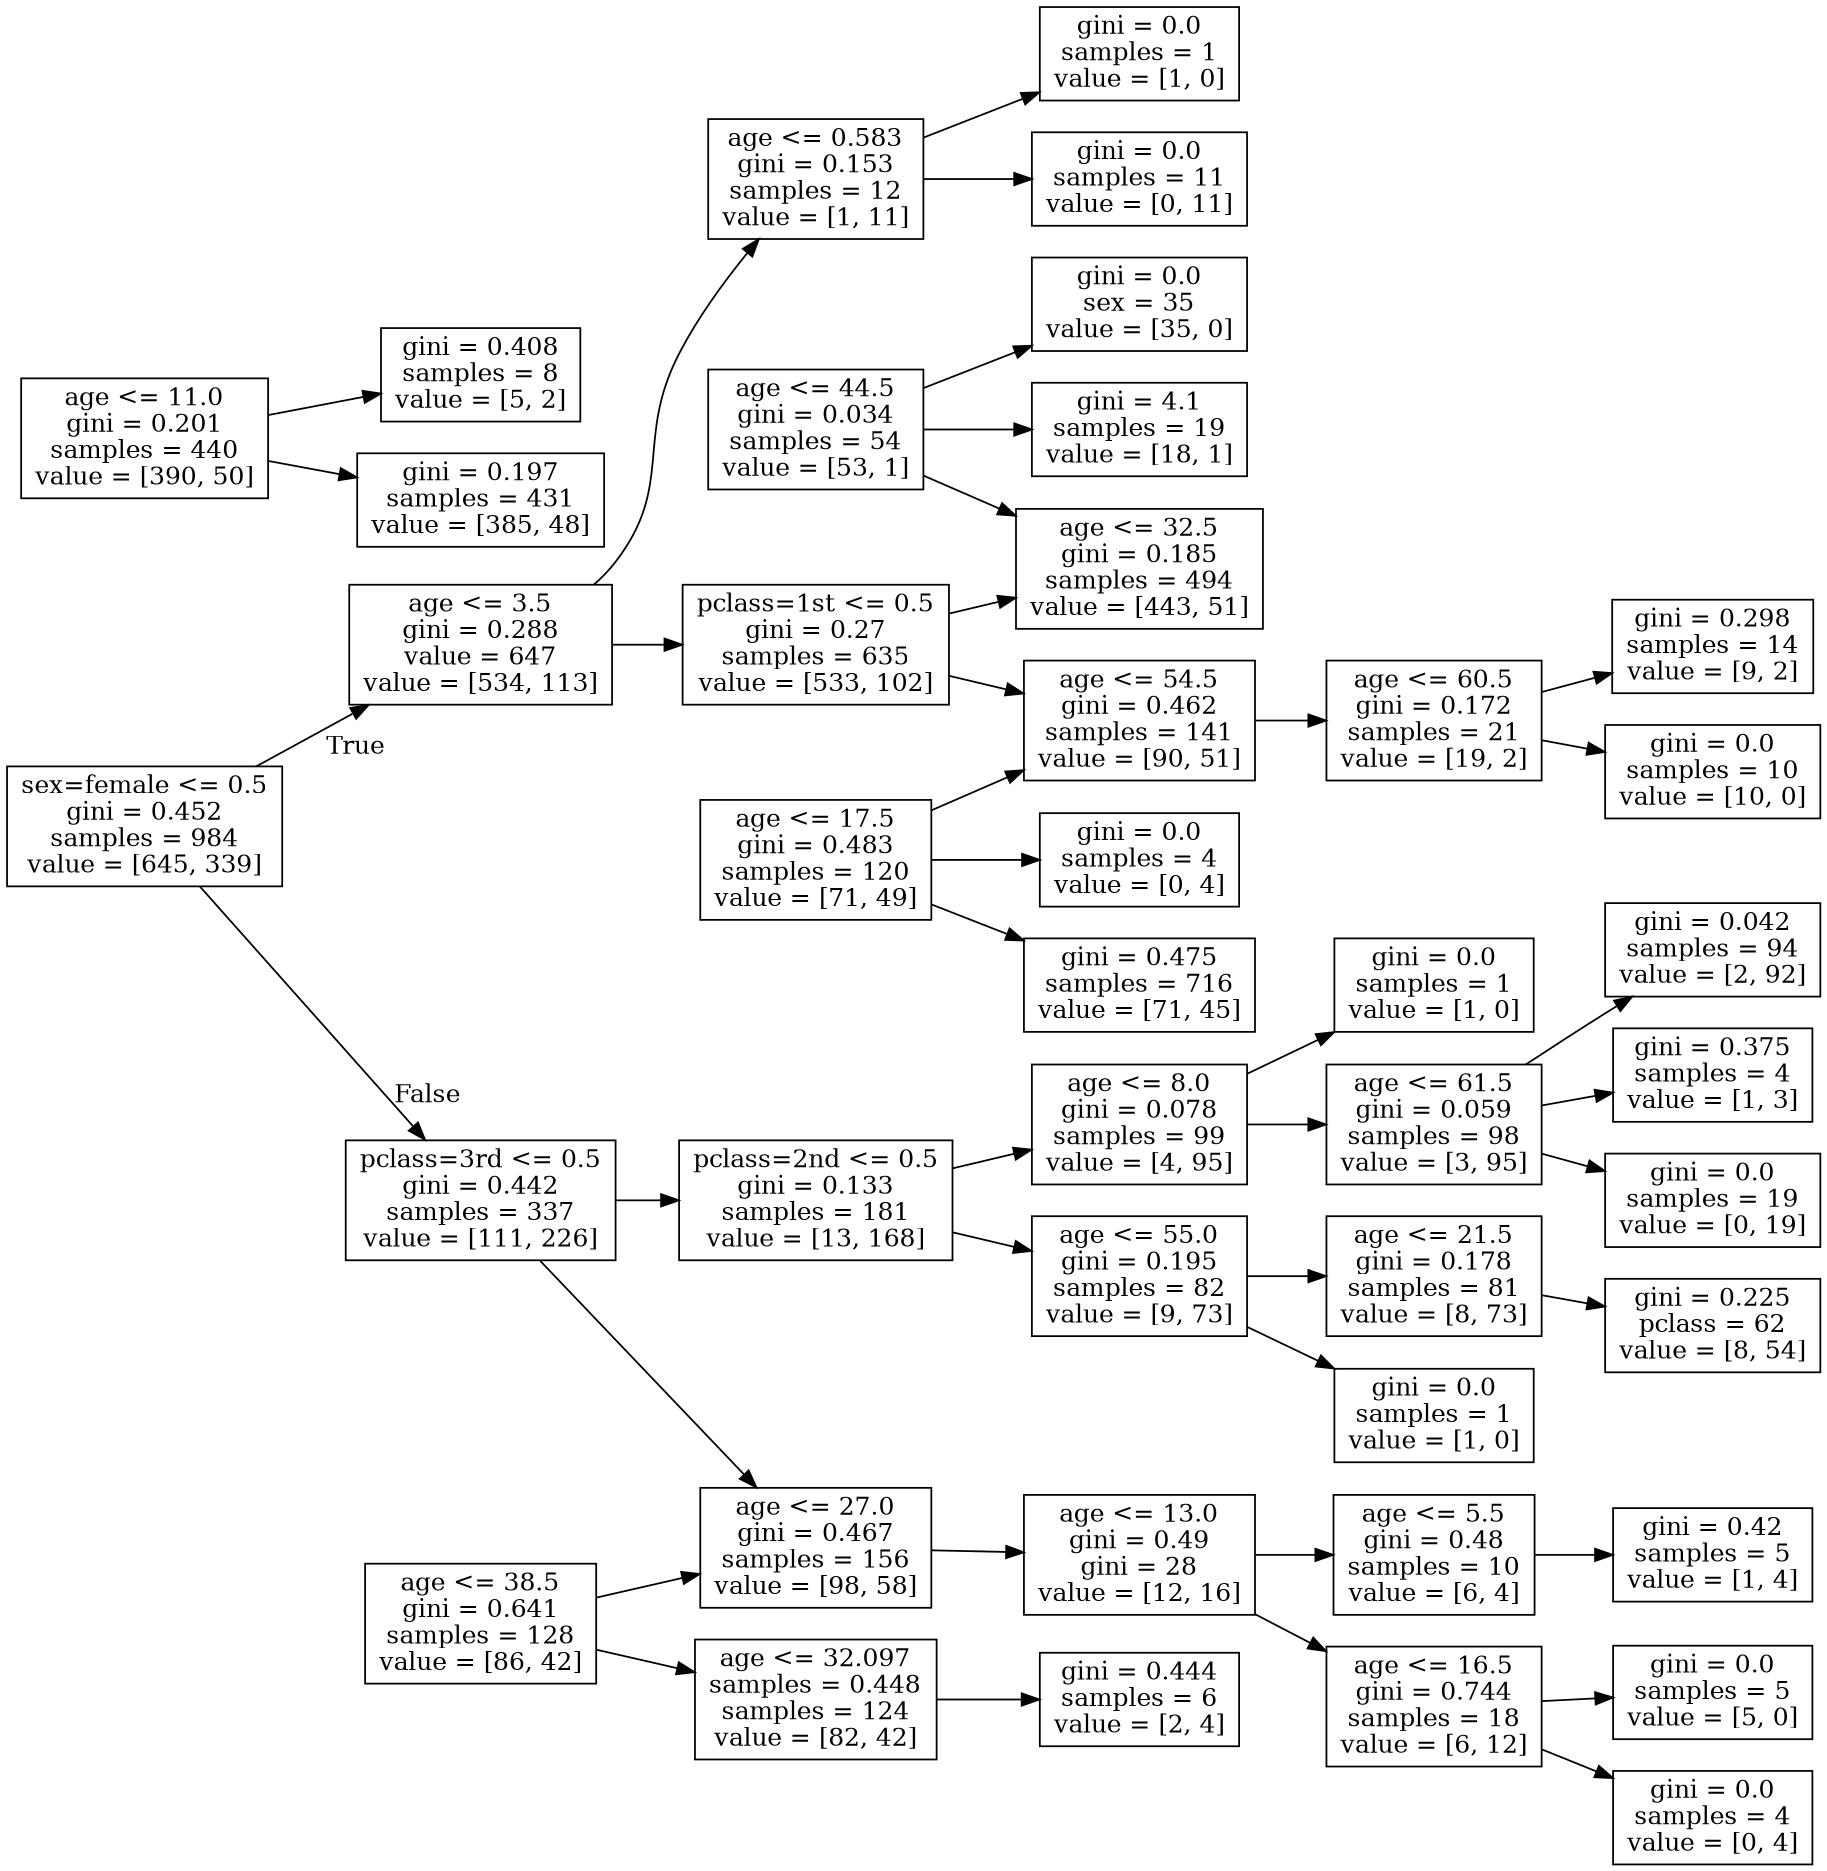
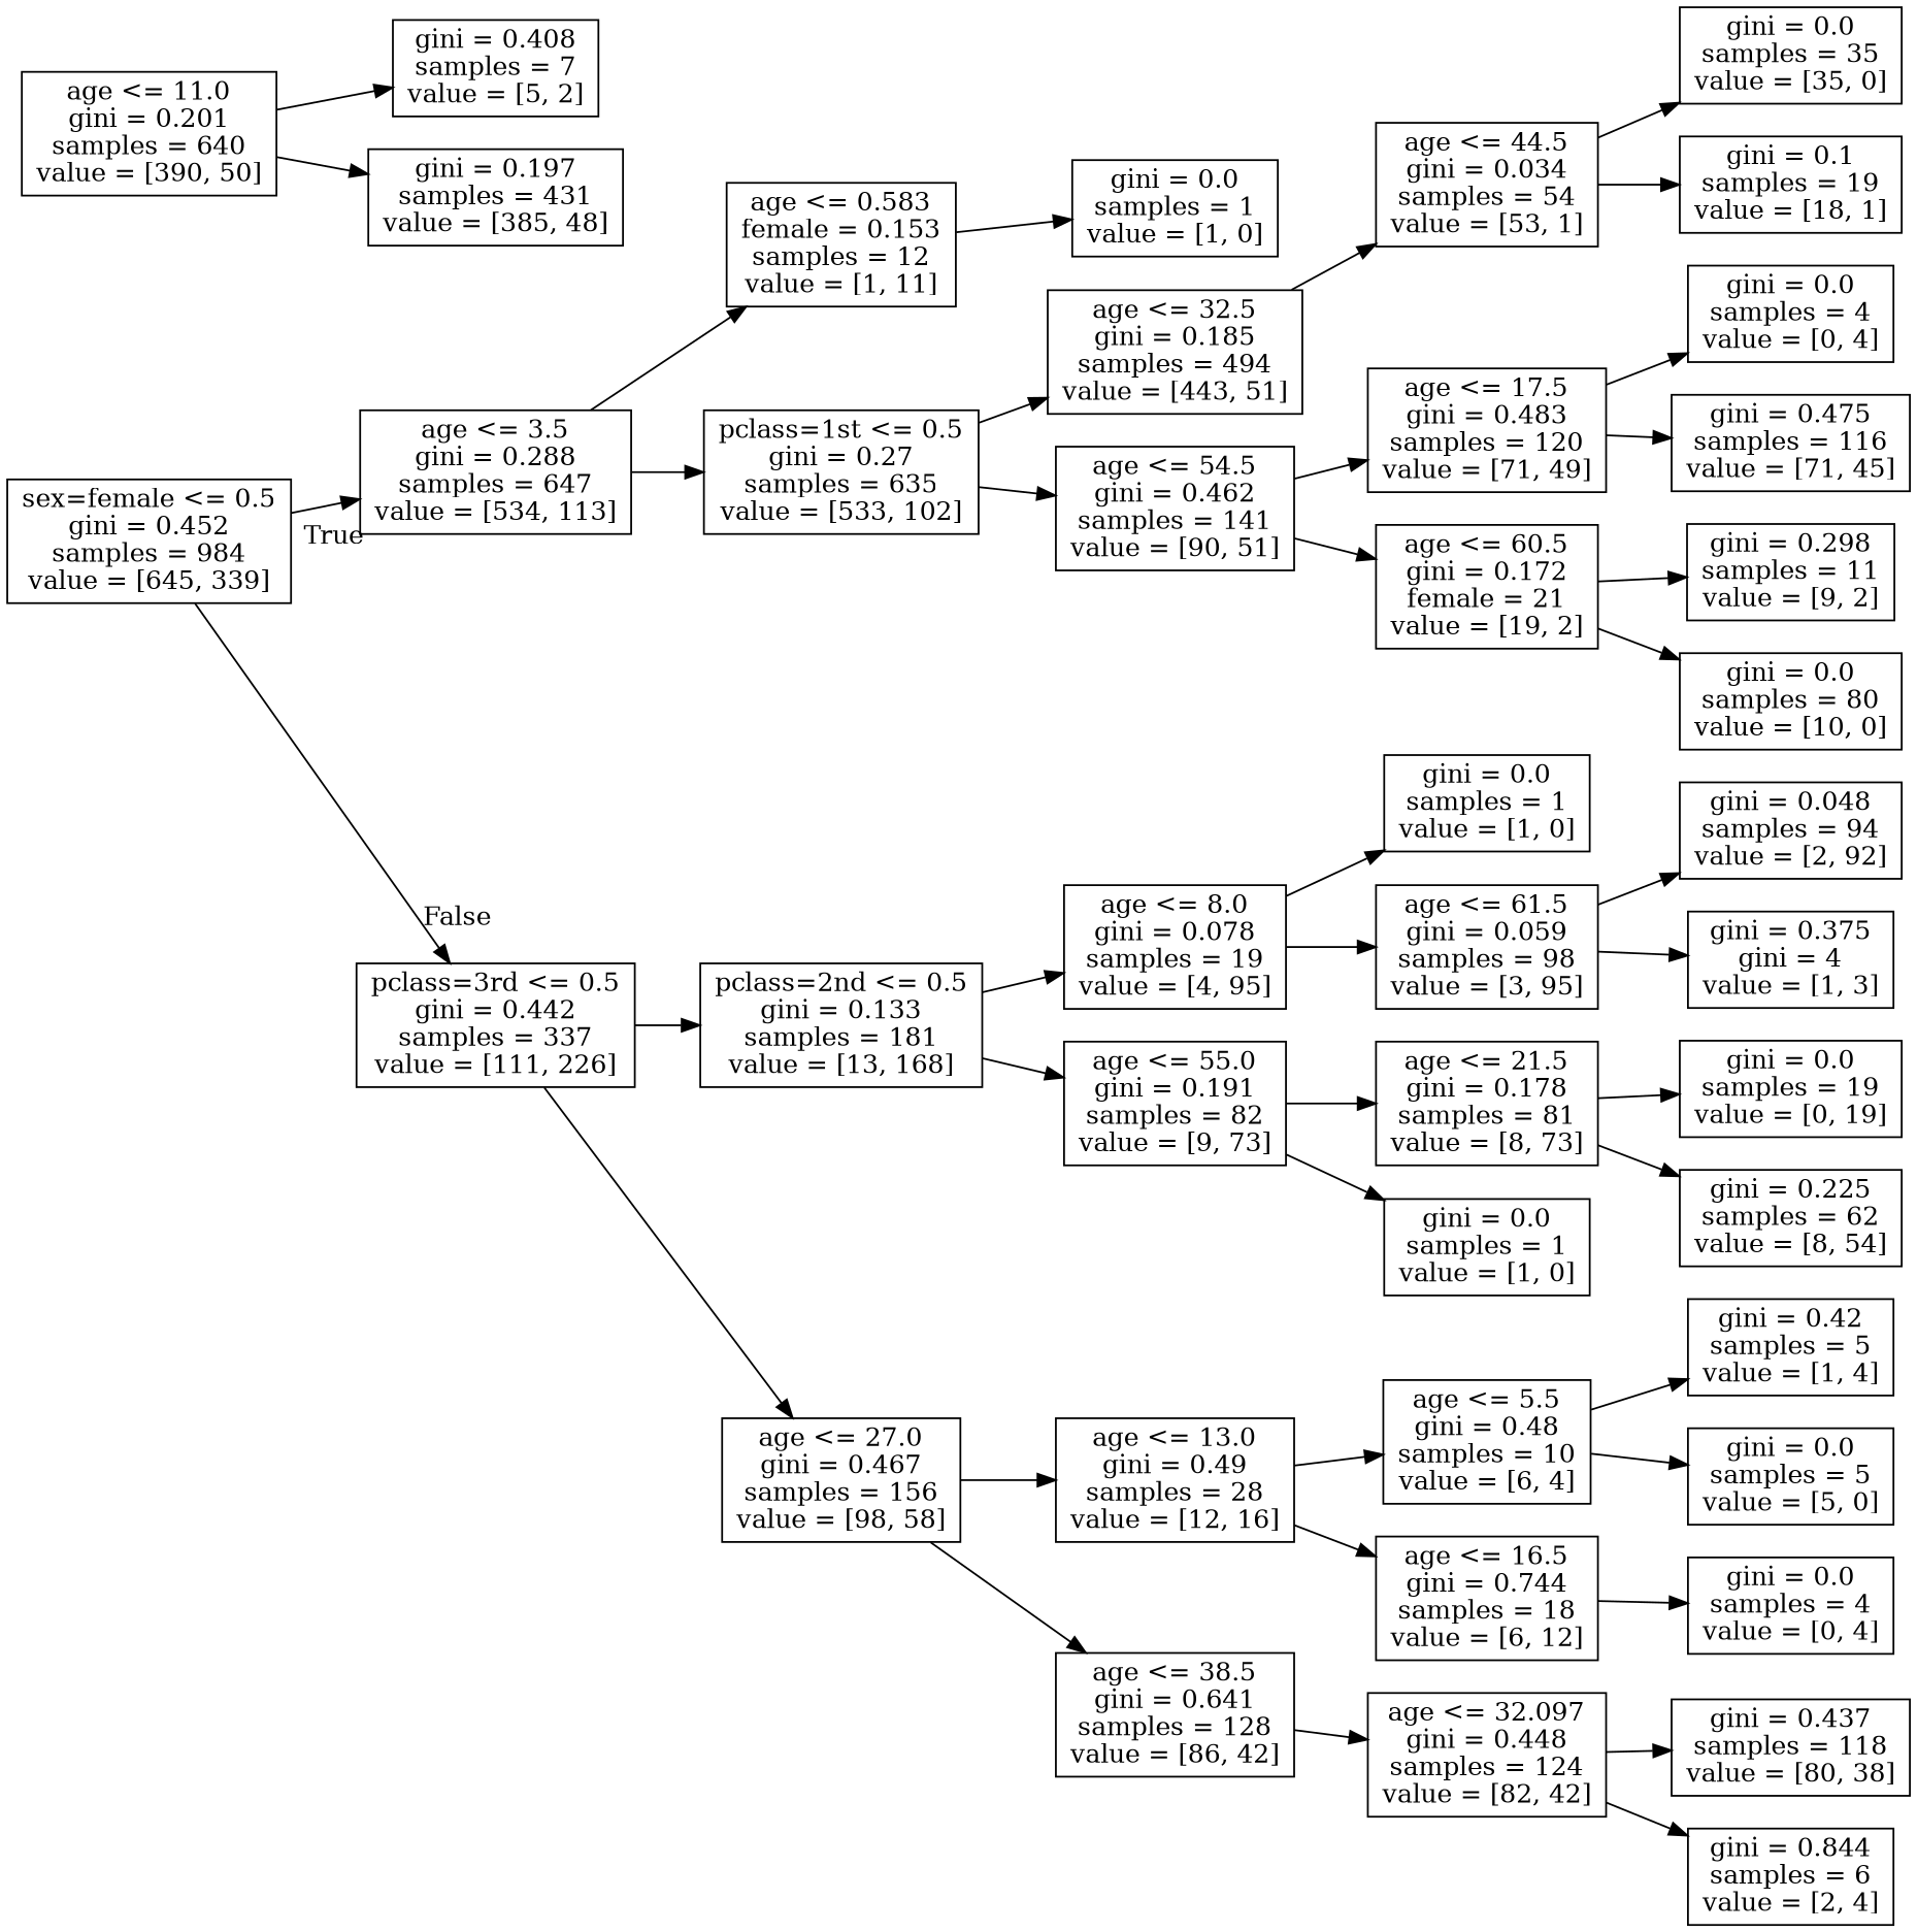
  digraph {
    rankdir=LR
    node [shape=box]
    n1 [label="sex=female <= 0.5\ngini = 0.452\nsamples = 984\nvalue = [645, 339]"]
-   n2 [label="age <= 3.5\ngini = 0.288\nvalue = 647\nvalue = [534, 113]"]
+   n2 [label="age <= 3.5\ngini = 0.288\nsamples = 647\nvalue = [534, 113]"]
    n3 [label="pclass=3rd <= 0.5\ngini = 0.442\nsamples = 337\nvalue = [111, 226]"]
-   n4 [label="age <= 0.583\ngini = 0.153\nsamples = 12\nvalue = [1, 11]"]
+   n4 [label="age <= 0.583\nfemale = 0.153\nsamples = 12\nvalue = [1, 11]"]
    n5 [label="pclass=1st <= 0.5\ngini = 0.27\nsamples = 635\nvalue = [533, 102]"]
    n6 [label="pclass=2nd <= 0.5\ngini = 0.133\nsamples = 181\nvalue = [13, 168]"]
    n7 [label="age <= 27.0\ngini = 0.467\nsamples = 156\nvalue = [98, 58]"]
    n8 [label="gini = 0.0\nsamples = 1\nvalue = [1, 0]"]
-   n9 [label="gini = 0.0\nsamples = 11\nvalue = [0, 11]"]
    n10 [label="age <= 32.5\ngini = 0.185\nsamples = 494\nvalue = [443, 51]"]
    n11 [label="age <= 54.5\ngini = 0.462\nsamples = 141\nvalue = [90, 51]"]
    n12 [label="age <= 44.5\ngini = 0.034\nsamples = 54\nvalue = [53, 1]"]
    n13 [label="age <= 17.5\ngini = 0.483\nsamples = 120\nvalue = [71, 49]"]
-   n14 [label="age <= 60.5\ngini = 0.172\nsamples = 21\nvalue = [19, 2]"]
-   n15 [label="age <= 11.0\ngini = 0.201\nsamples = 440\nvalue = [390, 50]"]
-   n16 [label="gini = 0.408\nsamples = 8\nvalue = [5, 2]"]
+   n14 [label="age <= 60.5\ngini = 0.172\nfemale = 21\nvalue = [19, 2]"]
+   n15 [label="age <= 11.0\ngini = 0.201\nsamples = 640\nvalue = [390, 50]"]
+   n16 [label="gini = 0.408\nsamples = 7\nvalue = [5, 2]"]
    n17 [label="gini = 0.197\nsamples = 431\nvalue = [385, 48]"]
-   n18 [label="gini = 0.0\nsex = 35\nvalue = [35, 0]"]
-   n19 [label="gini = 4.1\nsamples = 19\nvalue = [18, 1]"]
+   n18 [label="gini = 0.0\nsamples = 35\nvalue = [35, 0]"]
+   n19 [label="gini = 0.1\nsamples = 19\nvalue = [18, 1]"]
    n20 [label="gini = 0.0\nsamples = 4\nvalue = [0, 4]"]
-   n21 [label="gini = 0.475\nsamples = 716\nvalue = [71, 45]"]
-   n22 [label="gini = 0.298\nsamples = 14\nvalue = [9, 2]"]
-   n23 [label="gini = 0.0\nsamples = 10\nvalue = [10, 0]"]
-   n24 [label="age <= 8.0\ngini = 0.078\nsamples = 99\nvalue = [4, 95]"]
-   n25 [label="age <= 55.0\ngini = 0.195\nsamples = 82\nvalue = [9, 73]"]
-   n26 [label="age <= 13.0\ngini = 0.49\ngini = 28\nvalue = [12, 16]"]
+   n21 [label="gini = 0.475\nsamples = 116\nvalue = [71, 45]"]
+   n22 [label="gini = 0.298\nsamples = 11\nvalue = [9, 2]"]
+   n23 [label="gini = 0.0\nsamples = 80\nvalue = [10, 0]"]
+   n24 [label="age <= 8.0\ngini = 0.078\nsamples = 19\nvalue = [4, 95]"]
+   n25 [label="age <= 55.0\ngini = 0.191\nsamples = 82\nvalue = [9, 73]"]
+   n26 [label="age <= 13.0\ngini = 0.49\nsamples = 28\nvalue = [12, 16]"]
    n27 [label="age <= 38.5\ngini = 0.641\nsamples = 128\nvalue = [86, 42]"]
    n28 [label="gini = 0.0\nsamples = 1\nvalue = [1, 0]"]
    n29 [label="age <= 61.5\ngini = 0.059\nsamples = 98\nvalue = [3, 95]"]
    n30 [label="age <= 21.5\ngini = 0.178\nsamples = 81\nvalue = [8, 73]"]
    n31 [label="gini = 0.0\nsamples = 1\nvalue = [1, 0]"]
-   n32 [label="gini = 0.042\nsamples = 94\nvalue = [2, 92]"]
-   n33 [label="gini = 0.375\nsamples = 4\nvalue = [1, 3]"]
+   n32 [label="gini = 0.048\nsamples = 94\nvalue = [2, 92]"]
+   n33 [label="gini = 0.375\ngini = 4\nvalue = [1, 3]"]
    n34 [label="gini = 0.0\nsamples = 19\nvalue = [0, 19]"]
-   n35 [label="gini = 0.225\npclass = 62\nvalue = [8, 54]"]
+   n35 [label="gini = 0.225\nsamples = 62\nvalue = [8, 54]"]
    n36 [label="age <= 5.5\ngini = 0.48\nsamples = 10\nvalue = [6, 4]"]
    n37 [label="age <= 16.5\ngini = 0.744\nsamples = 18\nvalue = [6, 12]"]
-   n38 [label="age <= 32.097\nsamples = 0.448\nsamples = 124\nvalue = [82, 42]"]
+   n38 [label="age <= 32.097\ngini = 0.448\nsamples = 124\nvalue = [82, 42]"]
    n39 [label="gini = 0.42\nsamples = 5\nvalue = [1, 4]"]
    n40 [label="gini = 0.0\nsamples = 5\nvalue = [5, 0]"]
    n41 [label="gini = 0.0\nsamples = 4\nvalue = [0, 4]"]
-   n43 [label="gini = 0.444\nsamples = 6\nvalue = [2, 4]"]
+   n42 [label="gini = 0.437\nsamples = 118\nvalue = [80, 38]"]
+   n43 [label="gini = 0.844\nsamples = 6\nvalue = [2, 4]"]
    n1 -> n2 [headlabel=True labelangle=45 labeldistance=2.5]
    n1 -> n3 [headlabel=False labelangle=-45 labeldistance=2.5]
    n2 -> n4
    n2 -> n5
    n3 -> n6
    n3 -> n7
    n4 -> n8
-   n4 -> n9
    n5 -> n10
    n5 -> n11
    n6 -> n24
    n6 -> n25
    n7 -> n26
-   n27 -> n7
-   n12 -> n10
-   n13 -> n11
+   n7 -> n27
+   n10 -> n12
+   n11 -> n13
    n11 -> n14
    n12 -> n18
    n12 -> n19
    n13 -> n20
    n13 -> n21
    n14 -> n22
    n14 -> n23
    n15 -> n16
    n15 -> n17
    n24 -> n28
    n24 -> n29
    n25 -> n30
    n25 -> n31
    n26 -> n36
    n26 -> n37
    n27 -> n38
    n29 -> n32
    n29 -> n33
-   n29 -> n34
+   n30 -> n34
    n30 -> n35
    n36 -> n39
-   n37 -> n40
+   n36 -> n40
    n37 -> n41
+   n38 -> n42
    n38 -> n43
  }
